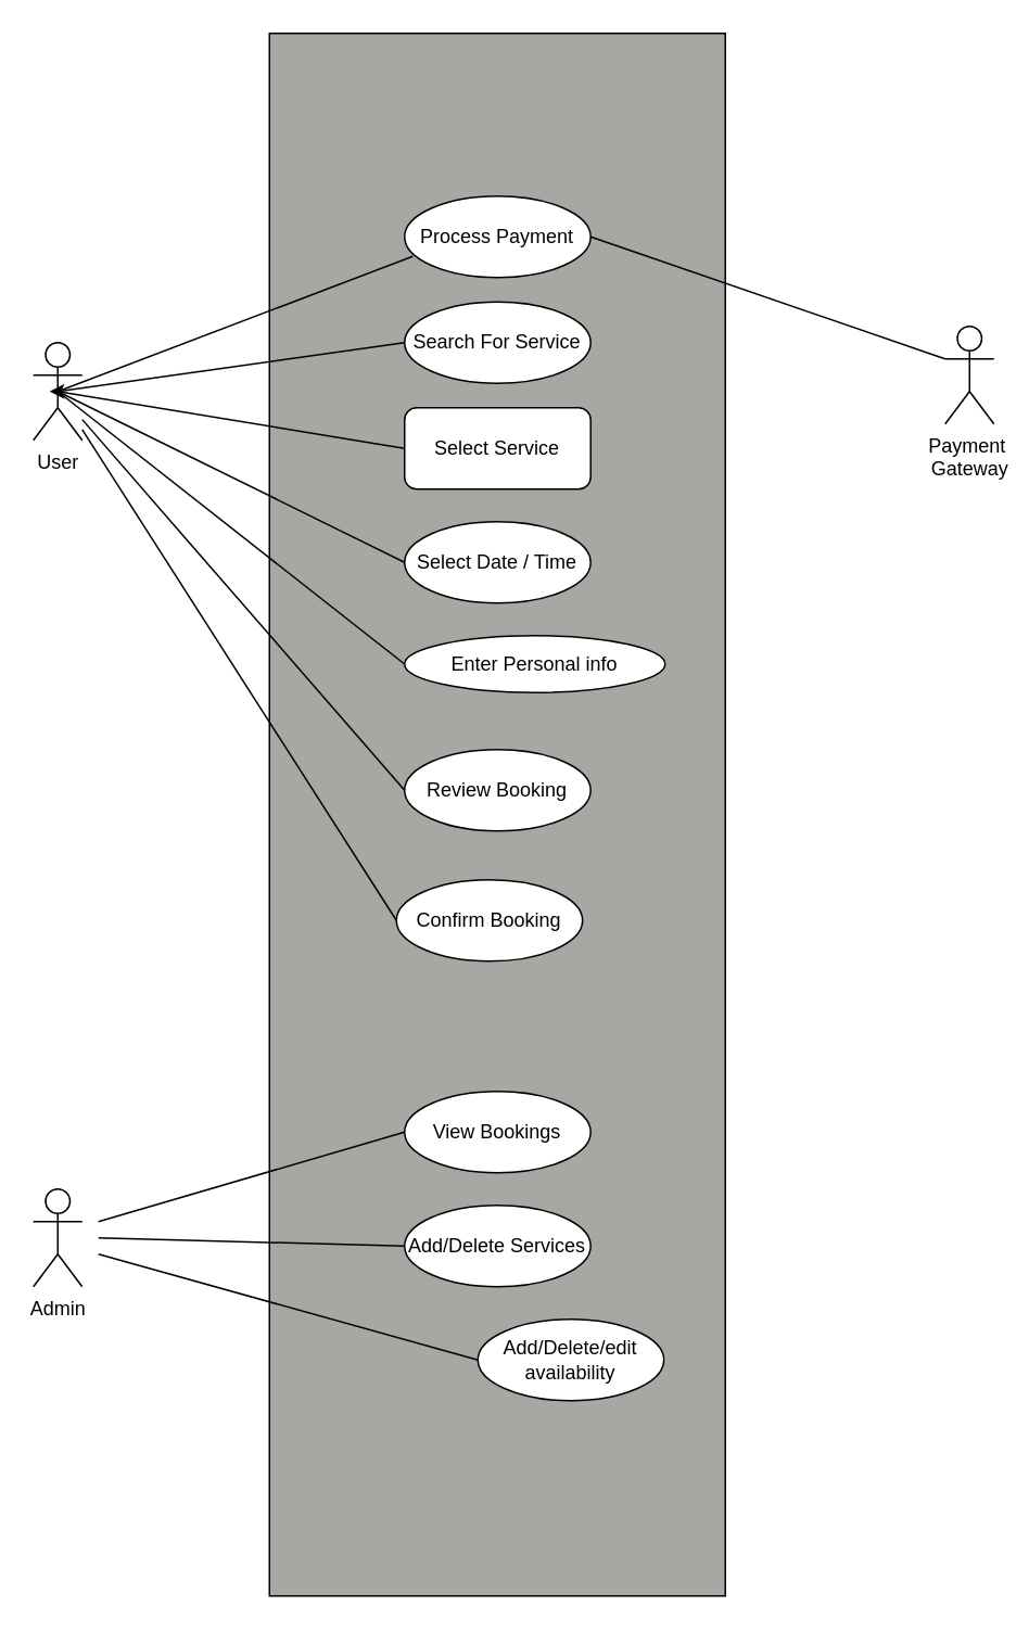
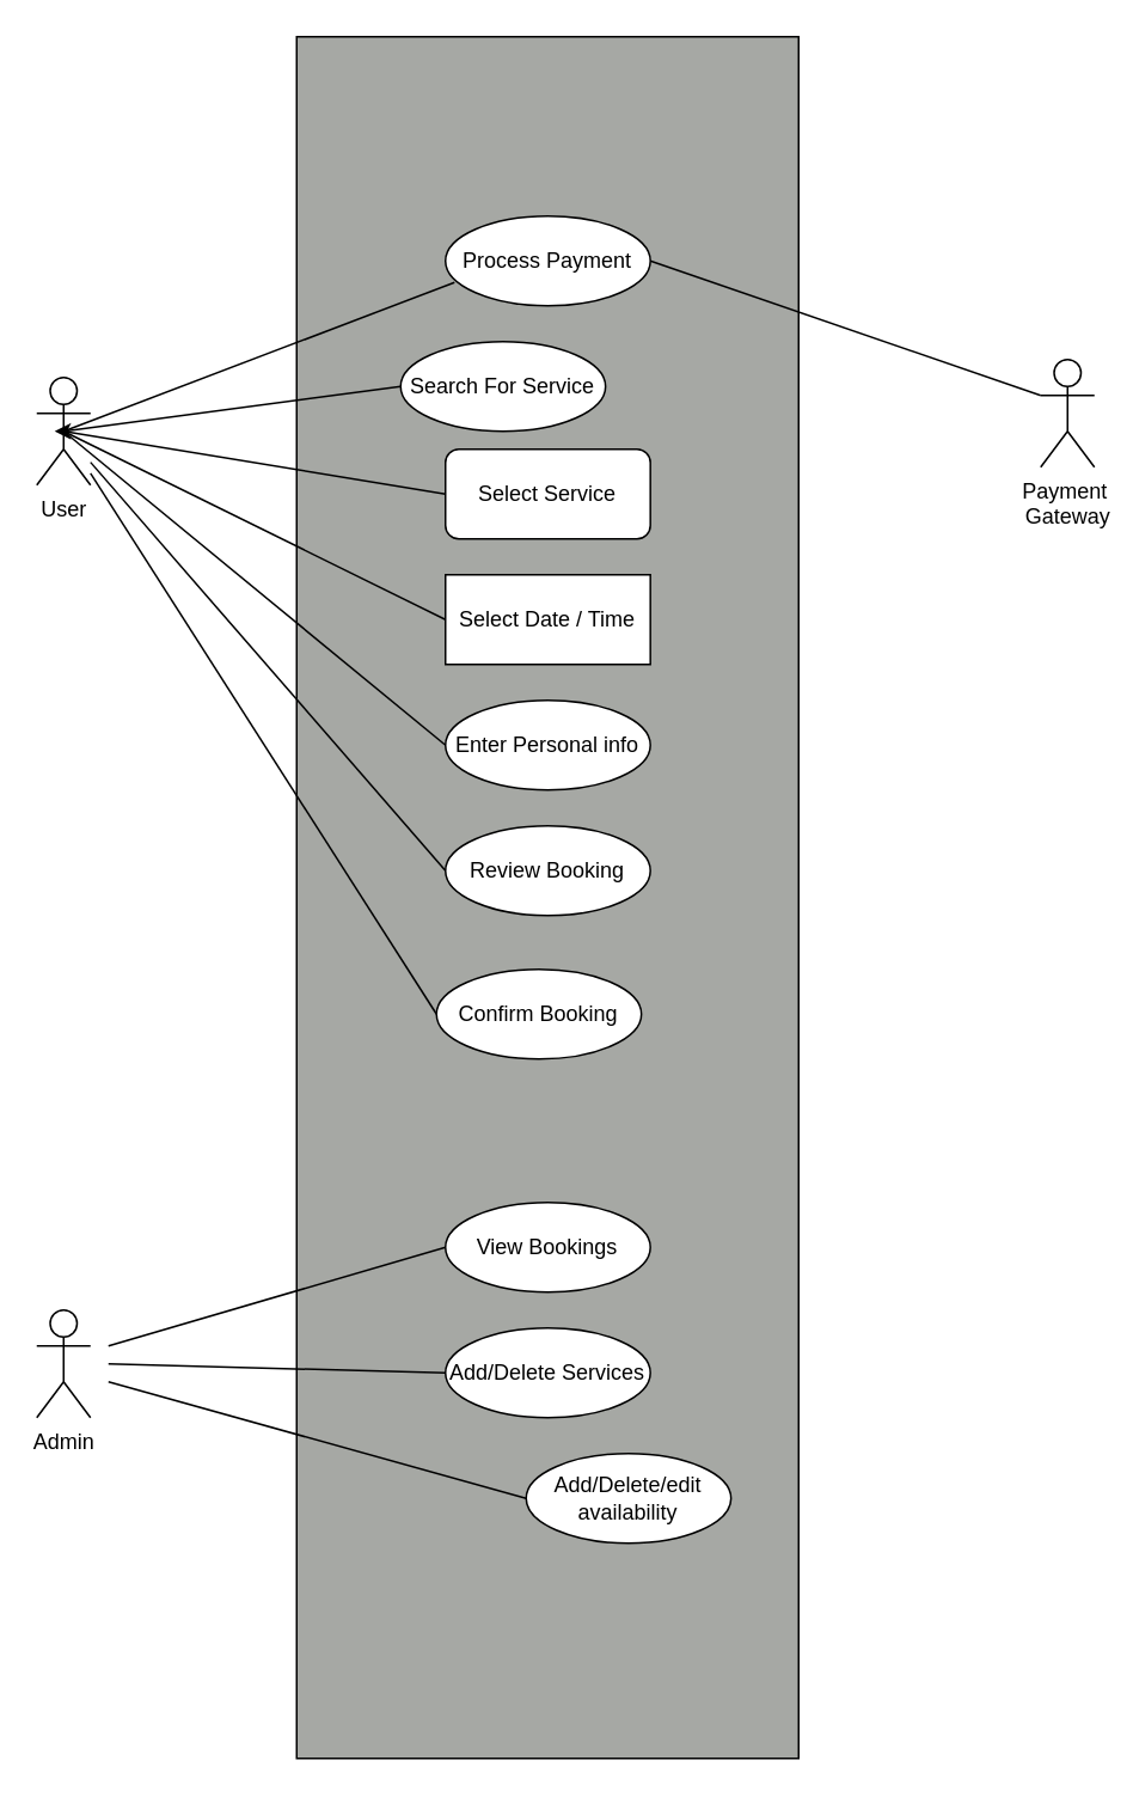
  <mxCell id="0" />
  <mxCell id="1" parent="0" />
  <mxCell id="2" value="" style="rounded=0;whiteSpace=wrap;html=1;fontSize=8;fillColor=#a6a8a4;" vertex="1" parent="1"><mxGeometry x="165" y="20" width="280" height="960" as="geometry" /></mxCell>
  <mxCell id="3" style="edgeStyle=orthogonalEdgeStyle;rounded=0;orthogonalLoop=1;jettySize=auto;html=1;exitX=0.5;exitY=0.5;exitDx=0;exitDy=0;exitPerimeter=0;" edge="1" parent="1" source="4"><mxGeometry relative="1" as="geometry"><mxPoint x="30" y="239.737" as="targetPoint" /></mxGeometry></mxCell>
  <mxCell id="4" value="User" style="shape=umlActor;verticalLabelPosition=bottom;verticalAlign=top;html=1;outlineConnect=0;" vertex="1" parent="1"><mxGeometry x="20" y="210" width="30" height="60" as="geometry" /></mxCell>
  <mxCell id="5" value="Admin" style="shape=umlActor;verticalLabelPosition=bottom;verticalAlign=top;html=1;outlineConnect=0;" vertex="1" parent="1"><mxGeometry x="20" y="730" width="30" height="60" as="geometry" /></mxCell>
  <mxCell id="6" value="Payment&amp;nbsp;&lt;br&gt;Gateway" style="shape=umlActor;verticalLabelPosition=bottom;verticalAlign=top;html=1;outlineConnect=0;" vertex="1" parent="1"><mxGeometry x="580" y="200" width="30" height="60" as="geometry" /></mxCell>
  <mxCell id="7" value="Process Payment" style="ellipse;whiteSpace=wrap;html=1;" vertex="1" parent="1"><mxGeometry x="248" y="120" width="114.29" height="50" as="geometry" /></mxCell>
- <mxCell id="8" value="Search For Service" style="ellipse;whiteSpace=wrap;html=1;" vertex="1" parent="1"><mxGeometry x="248" y="185" width="114.29" height="50" as="geometry" /></mxCell>
+ <mxCell id="8" value="Search For Service" style="ellipse;whiteSpace=wrap;html=1;" vertex="1" parent="1"><mxGeometry x="223" y="190" width="114.29" height="50" as="geometry" /></mxCell>
  <mxCell id="9" value="Select Service" style="whiteSpace=wrap;html=1;rounded=1;" vertex="1" parent="1"><mxGeometry x="248" y="250" width="114.29" height="50" as="geometry" /></mxCell>
- <mxCell id="10" value="Select Date / Time" style="ellipse;whiteSpace=wrap;html=1;" vertex="1" parent="1"><mxGeometry x="248" y="320" width="114.29" height="50" as="geometry" /></mxCell>
+ <mxCell id="10" value="Select Date / Time" style="whiteSpace=wrap;html=1;rounded=0;" vertex="1" parent="1"><mxGeometry x="248" y="320" width="114.29" height="50" as="geometry" /></mxCell>
  <mxCell id="11" value="Confirm Booking" style="ellipse;whiteSpace=wrap;html=1;" vertex="1" parent="1"><mxGeometry x="243" y="540" width="114.29" height="50" as="geometry" /></mxCell>
  <mxCell id="12" value="Review Booking" style="ellipse;whiteSpace=wrap;html=1;" vertex="1" parent="1"><mxGeometry x="248" y="460" width="114.29" height="50" as="geometry" /></mxCell>
- <mxCell id="13" value="Enter Personal info" style="ellipse;whiteSpace=wrap;html=1;" vertex="1" parent="1"><mxGeometry x="248" y="390" width="160" height="35" as="geometry" /></mxCell>
+ <mxCell id="13" value="Enter Personal info" style="ellipse;whiteSpace=wrap;html=1;" vertex="1" parent="1"><mxGeometry x="248" y="390" width="114.29" height="50" as="geometry" /></mxCell>
  <mxCell id="14" value="View Bookings" style="ellipse;whiteSpace=wrap;html=1;" vertex="1" parent="1"><mxGeometry x="248" y="670" width="114.29" height="50" as="geometry" /></mxCell>
  <mxCell id="15" value="Add/Delete Services" style="ellipse;whiteSpace=wrap;html=1;" vertex="1" parent="1"><mxGeometry x="248" y="740" width="114.29" height="50" as="geometry" /></mxCell>
  <mxCell id="16" value="Add/Delete/edit availability" style="ellipse;whiteSpace=wrap;html=1;" vertex="1" parent="1"><mxGeometry x="293" y="810" width="114.29" height="50" as="geometry" /></mxCell>
  <mxCell id="17" value="" style="endArrow=none;html=1;rounded=0;entryX=0.044;entryY=0.74;entryDx=0;entryDy=0;entryPerimeter=0;exitX=0.5;exitY=0.5;exitDx=0;exitDy=0;exitPerimeter=0;" edge="1" parent="1" source="4" target="7"><mxGeometry width="50" height="50" relative="1" as="geometry"><mxPoint x="180" y="380" as="sourcePoint" /><mxPoint x="230" y="330" as="targetPoint" /></mxGeometry></mxCell>
  <mxCell id="18" value="" style="endArrow=none;html=1;rounded=0;entryX=0;entryY=0.5;entryDx=0;entryDy=0;exitX=0.5;exitY=0.5;exitDx=0;exitDy=0;exitPerimeter=0;" edge="1" parent="1" source="4" target="8"><mxGeometry width="50" height="50" relative="1" as="geometry"><mxPoint x="50" y="245" as="sourcePoint" /><mxPoint x="263" y="167" as="targetPoint" /></mxGeometry></mxCell>
  <mxCell id="19" value="" style="endArrow=none;html=1;rounded=0;entryX=0;entryY=0.5;entryDx=0;entryDy=0;exitX=0.5;exitY=0.5;exitDx=0;exitDy=0;exitPerimeter=0;" edge="1" parent="1" source="4" target="9"><mxGeometry width="50" height="50" relative="1" as="geometry"><mxPoint x="60" y="255" as="sourcePoint" /><mxPoint x="258" y="220" as="targetPoint" /></mxGeometry></mxCell>
  <mxCell id="20" value="" style="endArrow=none;html=1;rounded=0;entryX=0;entryY=0.5;entryDx=0;entryDy=0;exitX=0.5;exitY=0.5;exitDx=0;exitDy=0;exitPerimeter=0;" edge="1" parent="1" source="4" target="10"><mxGeometry width="50" height="50" relative="1" as="geometry"><mxPoint x="70" y="265" as="sourcePoint" /><mxPoint x="258" y="285" as="targetPoint" /></mxGeometry></mxCell>
  <mxCell id="21" value="" style="endArrow=none;html=1;rounded=0;entryX=0;entryY=0.5;entryDx=0;entryDy=0;exitX=0.5;exitY=0.5;exitDx=0;exitDy=0;exitPerimeter=0;" edge="1" parent="1" source="4" target="13"><mxGeometry width="50" height="50" relative="1" as="geometry"><mxPoint x="80" y="275" as="sourcePoint" /><mxPoint x="258" y="355" as="targetPoint" /></mxGeometry></mxCell>
  <mxCell id="22" value="" style="endArrow=none;html=1;rounded=0;entryX=0;entryY=0.5;entryDx=0;entryDy=0;" edge="1" parent="1" source="4" target="12"><mxGeometry width="50" height="50" relative="1" as="geometry"><mxPoint x="40" y="240" as="sourcePoint" /><mxPoint x="258" y="425" as="targetPoint" /></mxGeometry></mxCell>
  <mxCell id="23" value="" style="endArrow=none;html=1;rounded=0;entryX=0;entryY=0.5;entryDx=0;entryDy=0;" edge="1" parent="1" source="4" target="11"><mxGeometry width="50" height="50" relative="1" as="geometry"><mxPoint x="100" y="295" as="sourcePoint" /><mxPoint x="258" y="495" as="targetPoint" /></mxGeometry></mxCell>
  <mxCell id="24" value="" style="endArrow=none;html=1;rounded=0;entryX=0;entryY=0.333;entryDx=0;entryDy=0;entryPerimeter=0;exitX=1;exitY=0.5;exitDx=0;exitDy=0;" edge="1" parent="1" source="7" target="6"><mxGeometry width="50" height="50" relative="1" as="geometry"><mxPoint x="362.29" y="163" as="sourcePoint" /><mxPoint x="590.29" y="80" as="targetPoint" /></mxGeometry></mxCell>
  <mxCell id="25" value="" style="endArrow=none;html=1;rounded=0;exitX=0;exitY=0.5;exitDx=0;exitDy=0;" edge="1" parent="1" source="14"><mxGeometry width="50" height="50" relative="1" as="geometry"><mxPoint x="-70" y="560" as="sourcePoint" /><mxPoint x="60" y="750" as="targetPoint" /></mxGeometry></mxCell>
  <mxCell id="26" value="" style="endArrow=none;html=1;rounded=0;exitX=0;exitY=0.5;exitDx=0;exitDy=0;" edge="1" parent="1" source="15"><mxGeometry width="50" height="50" relative="1" as="geometry"><mxPoint x="258" y="705" as="sourcePoint" /><mxPoint x="60" y="760" as="targetPoint" /></mxGeometry></mxCell>
  <mxCell id="27" value="" style="endArrow=none;html=1;rounded=0;exitX=0;exitY=0.5;exitDx=0;exitDy=0;" edge="1" parent="1" source="16"><mxGeometry width="50" height="50" relative="1" as="geometry"><mxPoint x="258" y="775" as="sourcePoint" /><mxPoint x="60" y="770" as="targetPoint" /></mxGeometry></mxCell>
